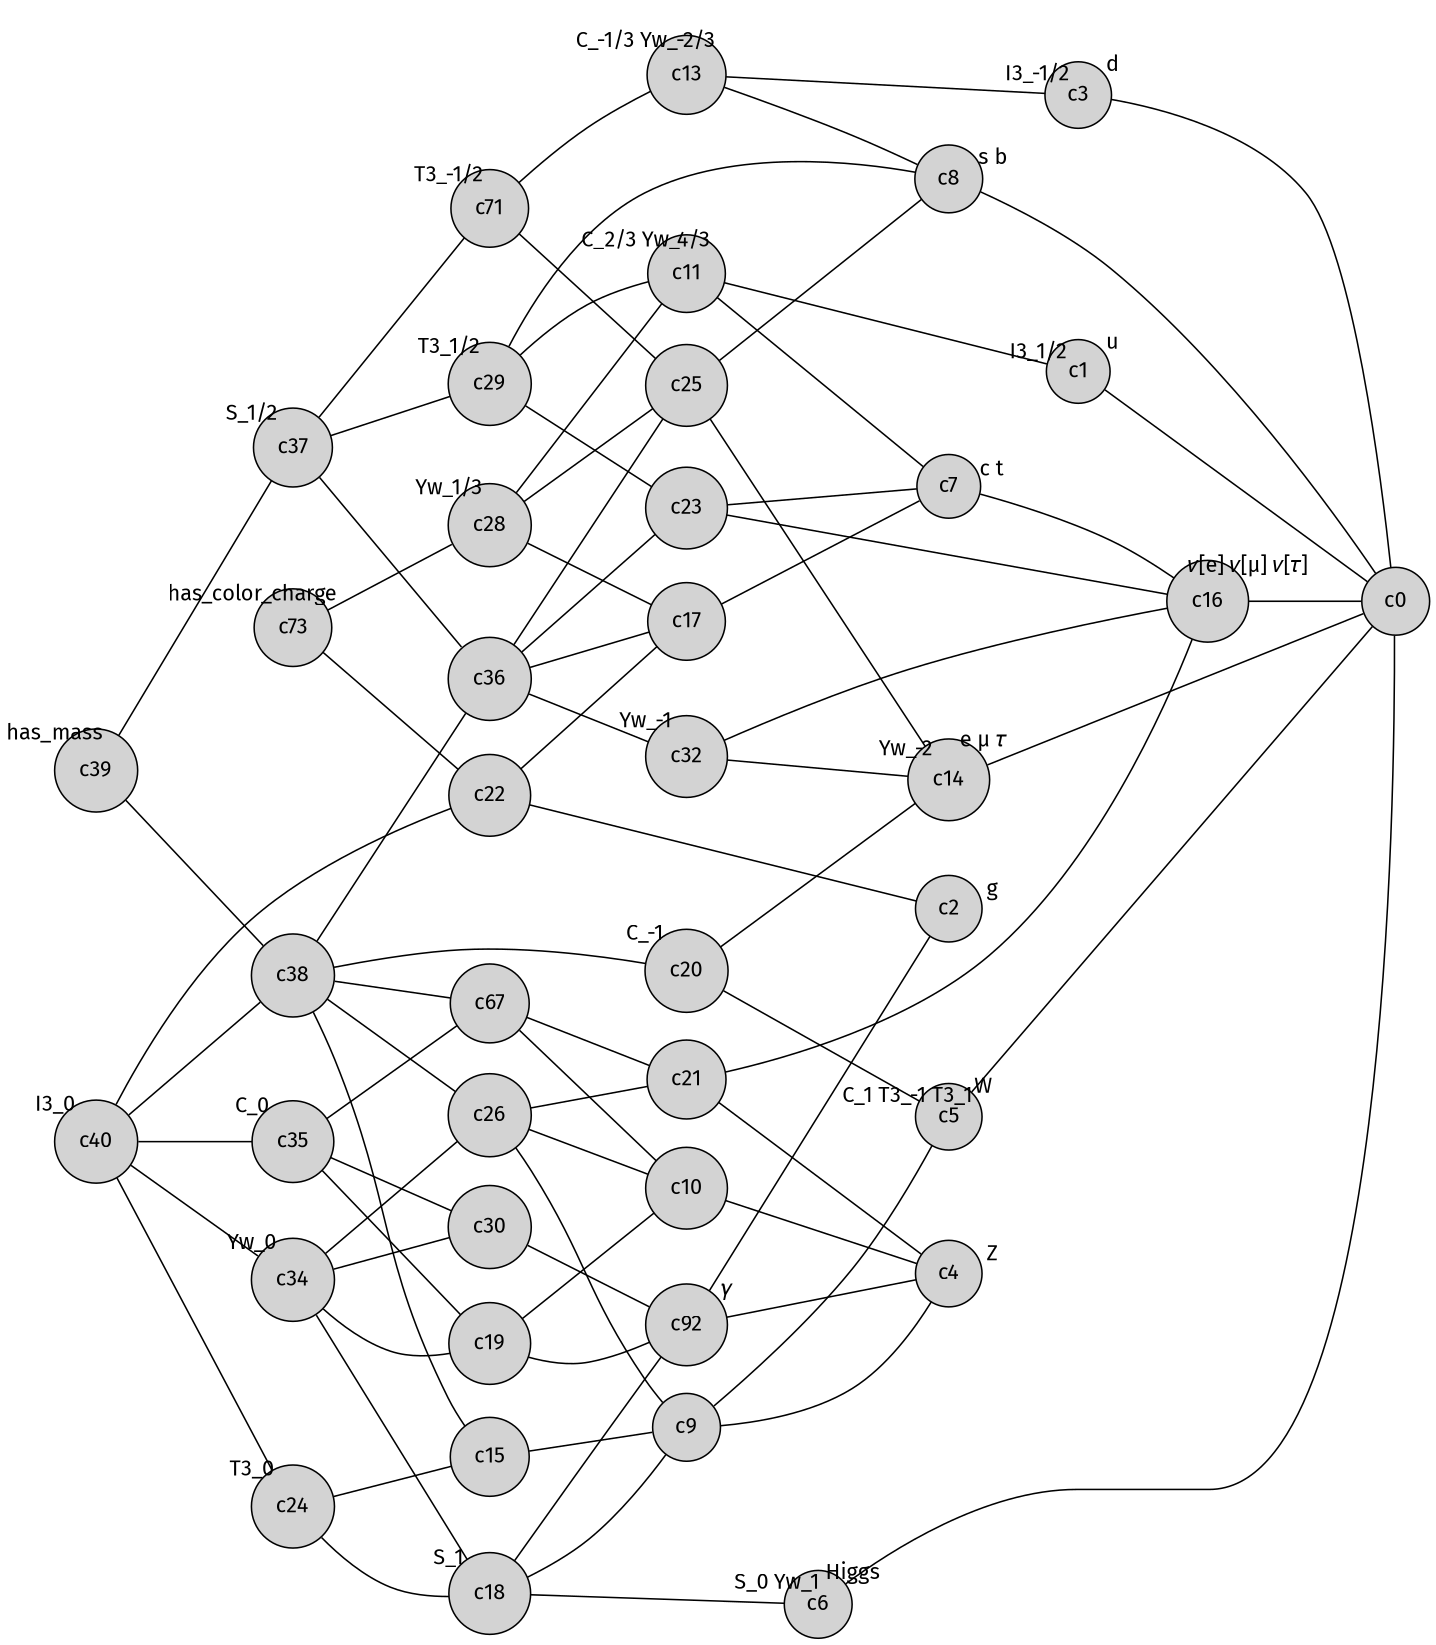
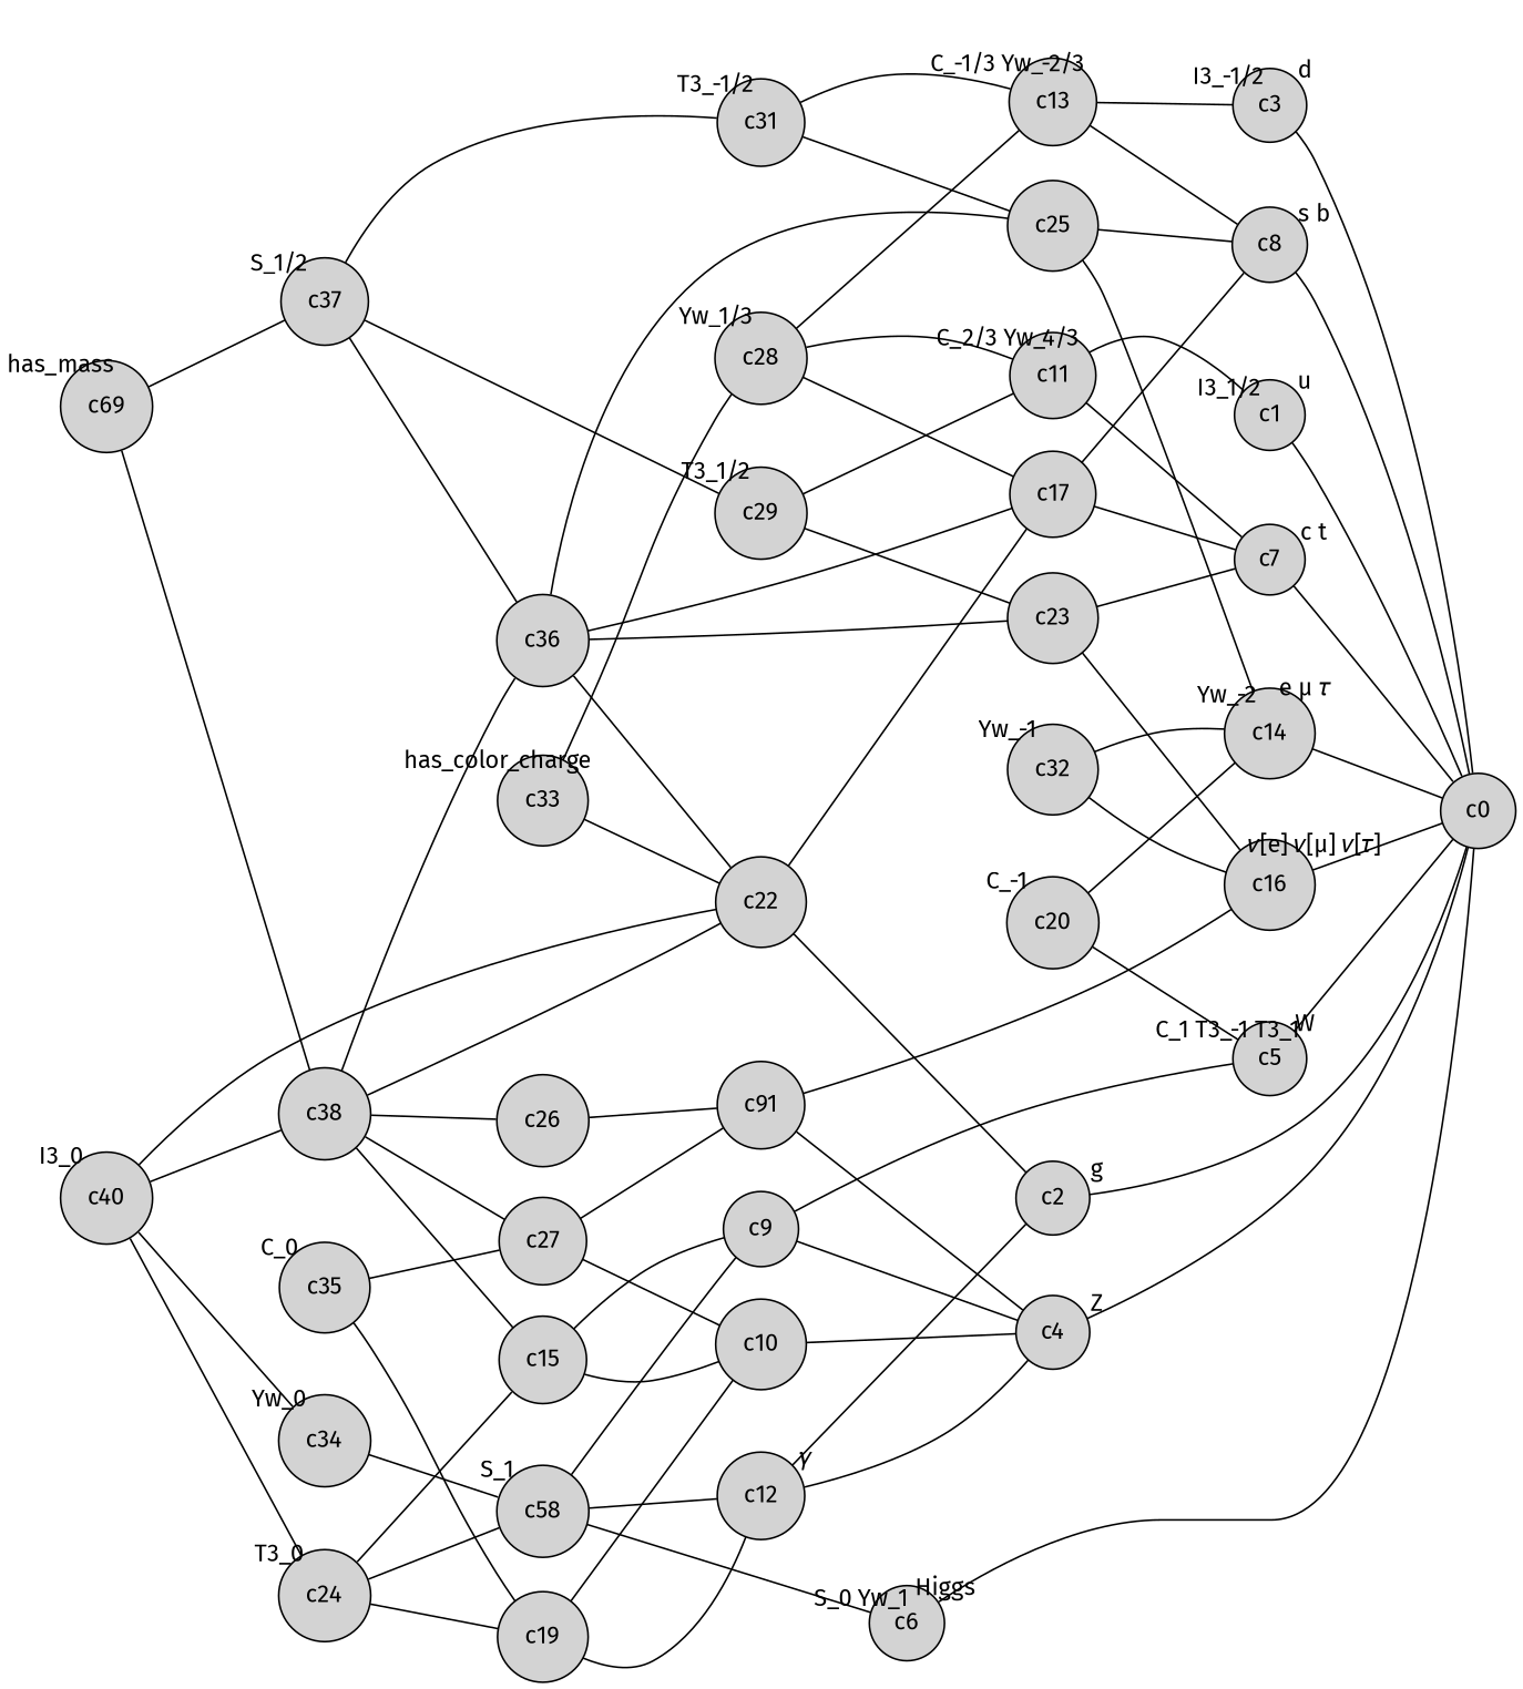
  digraph {
    fontname="Fira Sans"
    rankdir=LR
    node [fontname="Fira Sans" shape=circle style=filled]
    edge [dir=none fontname="Fira Sans" labeldistance=1.5 minlen=2]
    c1 [width=.25]
    c0 [width=.25]
    c2 [width=.25]
    c3 [width=.25]
    c4 [width=.25]
    c5 [width=.25]
    c6 [width=.25]
    c7 [width=.25]
    c8 [width=.25]
    c9 [width=.25]
    c10 [width=.25]
    c11 [width=.25]
-   c12 [width=.25 label=c92]
+   c12 [width=.25]
    c13 [width=.25]
    c14 [width=.25]
    c15 [width=.25]
    c16 [width=.25]
    c17 [width=.25]
-   c18 [width=.25]
+   c18 [width=.25 label=c58]
    c19 [width=.25]
    c20 [width=.25]
-   c21 [width=.25]
+   c21 [width=.25 label=c91]
    c22 [width=.25]
    c23 [width=.25]
    c24 [width=.25]
    c25 [width=.25]
    c26 [width=.25]
-   c27 [width=.25 label=c67]
+   c27 [width=.25]
    c28 [width=.25]
    c29 [width=.25]
-   c30 [width=.25]
-   c31 [width=.25 label=c71]
+   c31 [width=.25]
    c32 [width=.25]
-   c33 [width=.25 label=c73]
+   c33 [width=.25]
    c34 [width=.25]
    c35 [width=.25]
    c36 [width=.25]
    c37 [width=.25]
    c38 [width=.25]
-   c39 [width=.25]
+   c39 [width=.25 label=c69]
    c40 [width=.25]
    c1 -> c1 [color=transparent headlabel=u labelangle=270]
    c1 -> c1 [color=transparent labelangle=90 taillabel="I3_1/2"]
    c1 -> c0
+   c2 -> c0
    c2 -> c2 [color=transparent headlabel=g labelangle=270]
    c3 -> c0
    c3 -> c3 [color=transparent headlabel=d labelangle=270]
    c3 -> c3 [color=transparent labelangle=90 taillabel="I3_-1/2"]
+   c4 -> c0
    c4 -> c4 [color=transparent headlabel=Z labelangle=270]
    c5 -> c0
    c5 -> c5 [color=transparent headlabel=W labelangle=270]
    c5 -> c5 [color=transparent labelangle=90 taillabel="C_1 T3_-1 T3_1"]
    c6 -> c0
    c6 -> c6 [color=transparent headlabel=Higgs labelangle=270]
    c6 -> c6 [color=transparent labelangle=90 taillabel="S_0 Yw_1"]
-   c7 -> c16
+   c7 -> c0
    c7 -> c7 [color=transparent headlabel="c t" labelangle=270]
    c8 -> c0
    c8 -> c8 [color=transparent headlabel="s b" labelangle=270]
    c9 -> c4
    c9 -> c5
    c10 -> c4
    c11 -> c1
    c11 -> c7
    c11 -> c11 [color=transparent labelangle=90 taillabel="C_2/3 Yw_4/3"]
    c12 -> c2
    c12 -> c4
    c12 -> c12 [color=transparent headlabel="𝛾" labelangle=270]
    c13 -> c3
    c13 -> c8
    c13 -> c13 [color=transparent labelangle=90 taillabel="C_-1/3 Yw_-2/3"]
    c14 -> c0
    c14 -> c14 [color=transparent headlabel="e μ 𝜏" labelangle=270]
    c14 -> c14 [color=transparent labelangle=90 taillabel="Yw_-2"]
    c15 -> c9
-   c26 -> c10
+   c15 -> c10
    c16 -> c0
    c16 -> c16 [color=transparent headlabel="𝜈[e] 𝜈[μ] 𝜈[𝜏]" labelangle=270]
    c17 -> c7
-   c29 -> c8
+   c17 -> c8
    c18 -> c6
    c18 -> c9
    c18 -> c12
    c18 -> c18 [color=transparent labelangle=90 taillabel=S_1]
    c19 -> c10
    c19 -> c12
    c20 -> c5
    c20 -> c14
    c20 -> c20 [color=transparent labelangle=90 taillabel="C_-1"]
    c21 -> c4
    c21 -> c16
    c22 -> c2
    c22 -> c17
    c23 -> c7
    c23 -> c16
    c24 -> c15
    c24 -> c18
-   c34 -> c19
+   c24 -> c19
    c24 -> c24 [color=transparent labelangle=90 taillabel=T3_0]
    c25 -> c8
    c25 -> c14
-   c26 -> c9
    c26 -> c21
    c27 -> c10
    c27 -> c21
    c28 -> c11
-   c28 -> c25
+   c28 -> c13
    c28 -> c17
    c28 -> c28 [color=transparent labelangle=90 taillabel="Yw_1/3"]
    c29 -> c11
    c29 -> c23
    c29 -> c29 [color=transparent labelangle=90 taillabel="T3_1/2"]
-   c30 -> c12
    c31 -> c13
    c31 -> c25
    c31 -> c31 [color=transparent labelangle=90 taillabel="T3_-1/2"]
    c32 -> c14
    c32 -> c16
    c32 -> c32 [color=transparent labelangle=90 taillabel="Yw_-1"]
    c33 -> c22
    c33 -> c28
    c33 -> c33 [color=transparent labelangle=90 taillabel=has_color_charge]
    c34 -> c18
-   c34 -> c26
-   c34 -> c30
    c34 -> c34 [color=transparent labelangle=90 taillabel=Yw_0]
    c35 -> c19
    c35 -> c27
-   c35 -> c30
    c35 -> c35 [color=transparent labelangle=90 taillabel=C_0]
    c36 -> c17
    c36 -> c23
    c36 -> c25
-   c36 -> c32
+   c36 -> c22
    c37 -> c29
    c37 -> c31
    c37 -> c36
    c37 -> c37 [color=transparent labelangle=90 taillabel="S_1/2"]
    c38 -> c15
-   c38 -> c20
+   c38 -> c22
    c38 -> c26
    c38 -> c27
    c38 -> c36
    c39 -> c37
    c39 -> c38
    c39 -> c39 [color=transparent labelangle=90 taillabel=has_mass]
    c40 -> c22
    c40 -> c24
    c40 -> c34
-   c40 -> c35
    c40 -> c38
    c40 -> c40 [color=transparent labelangle=90 taillabel=I3_0]
  }
